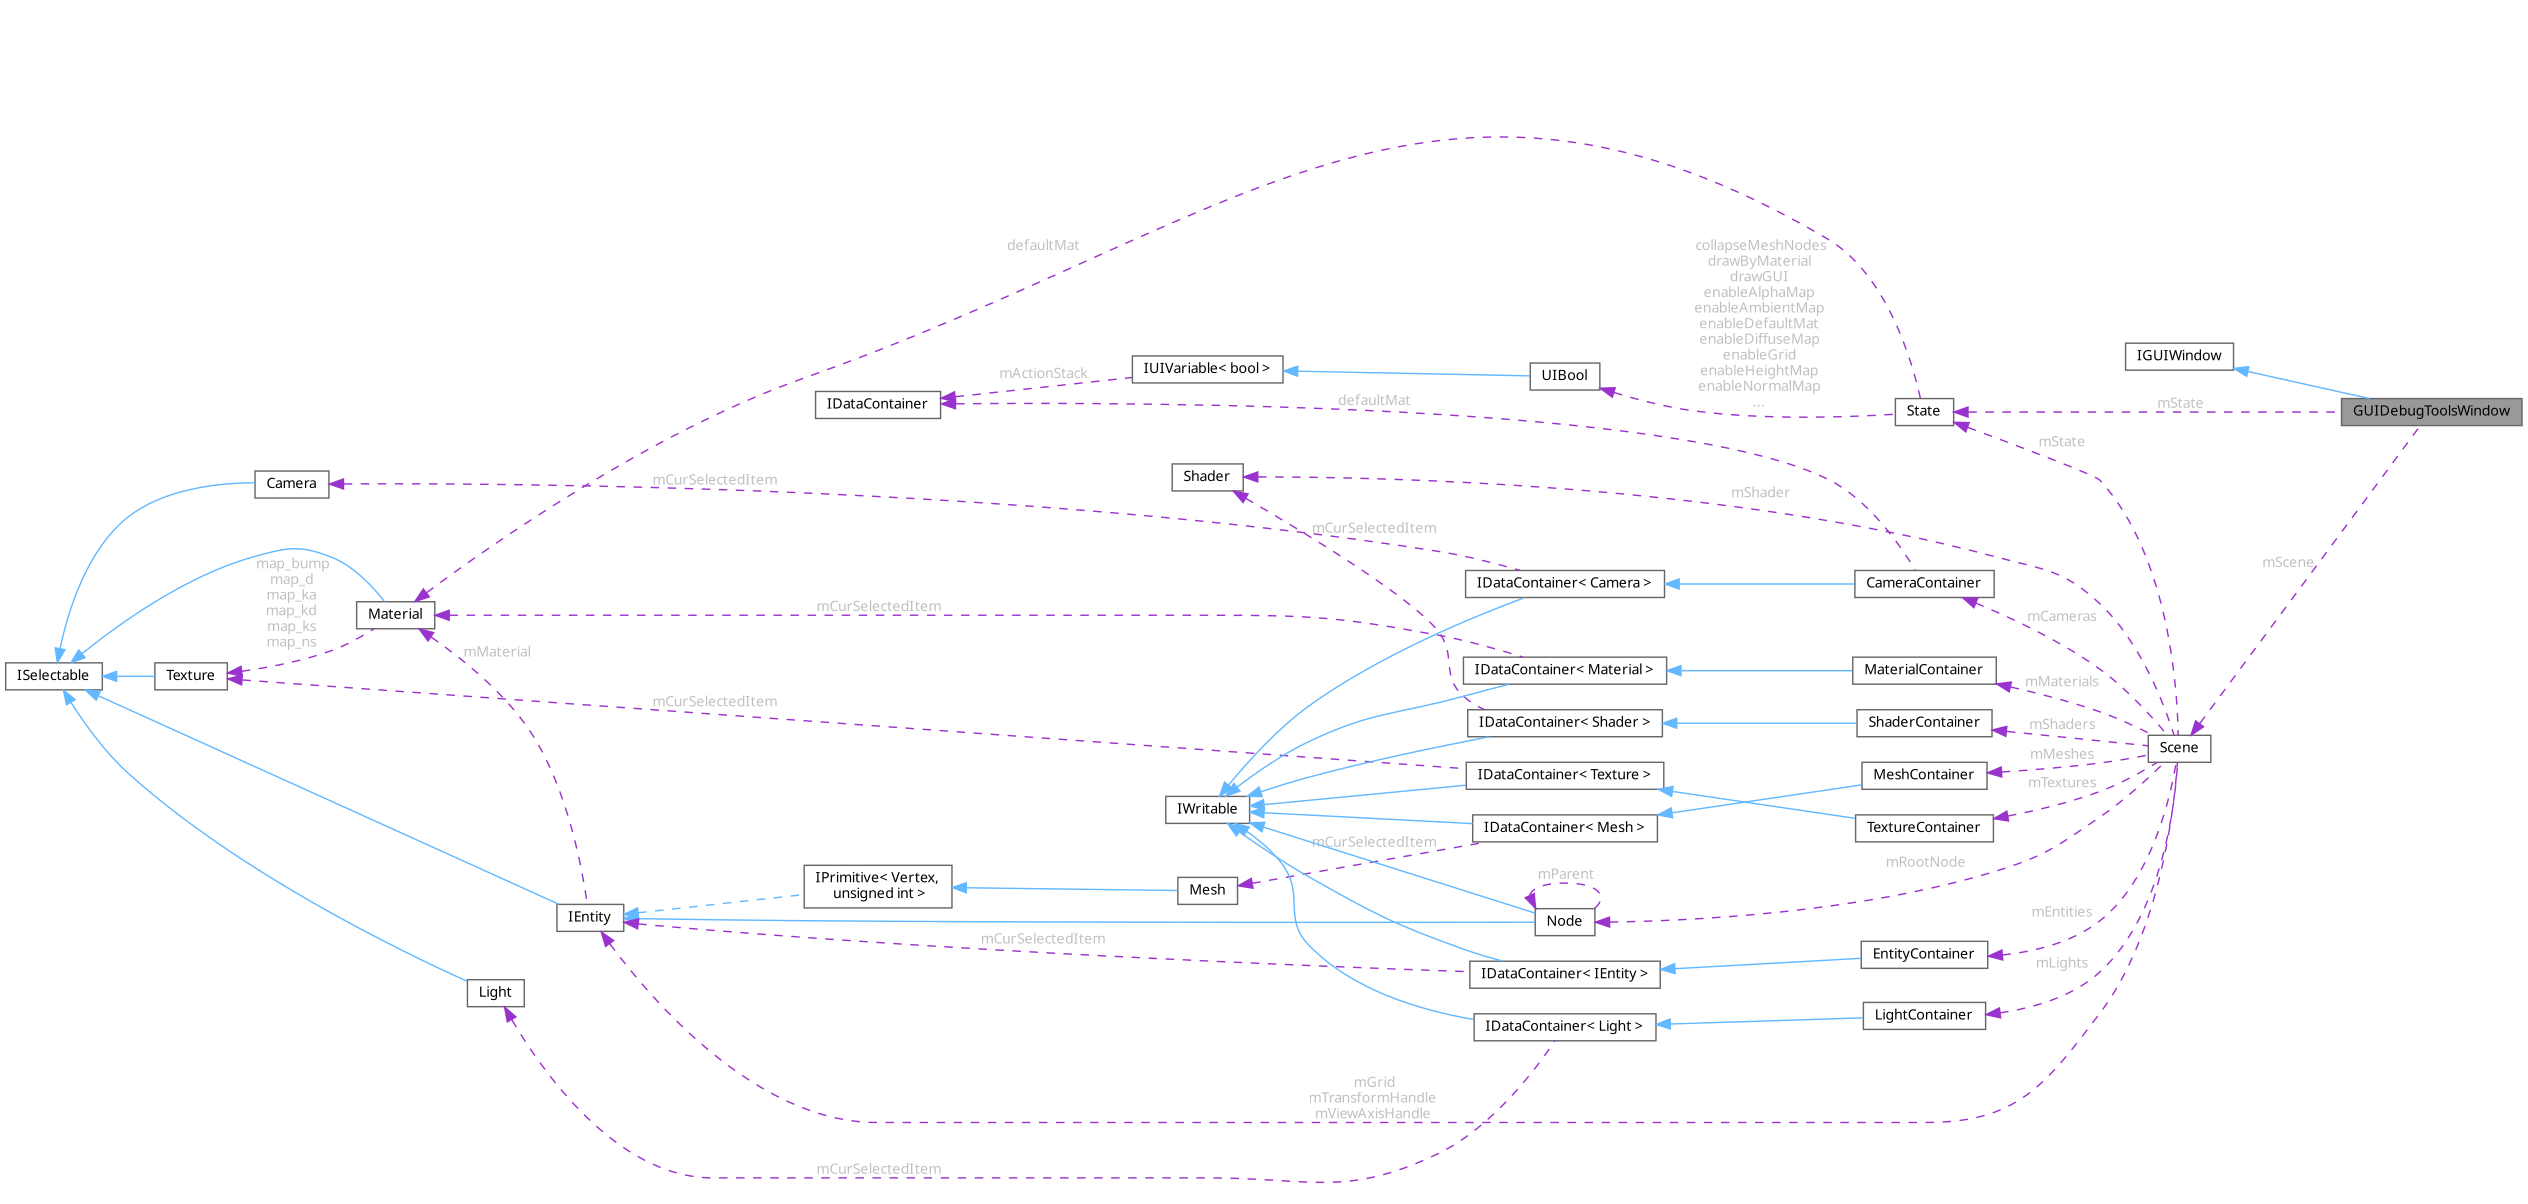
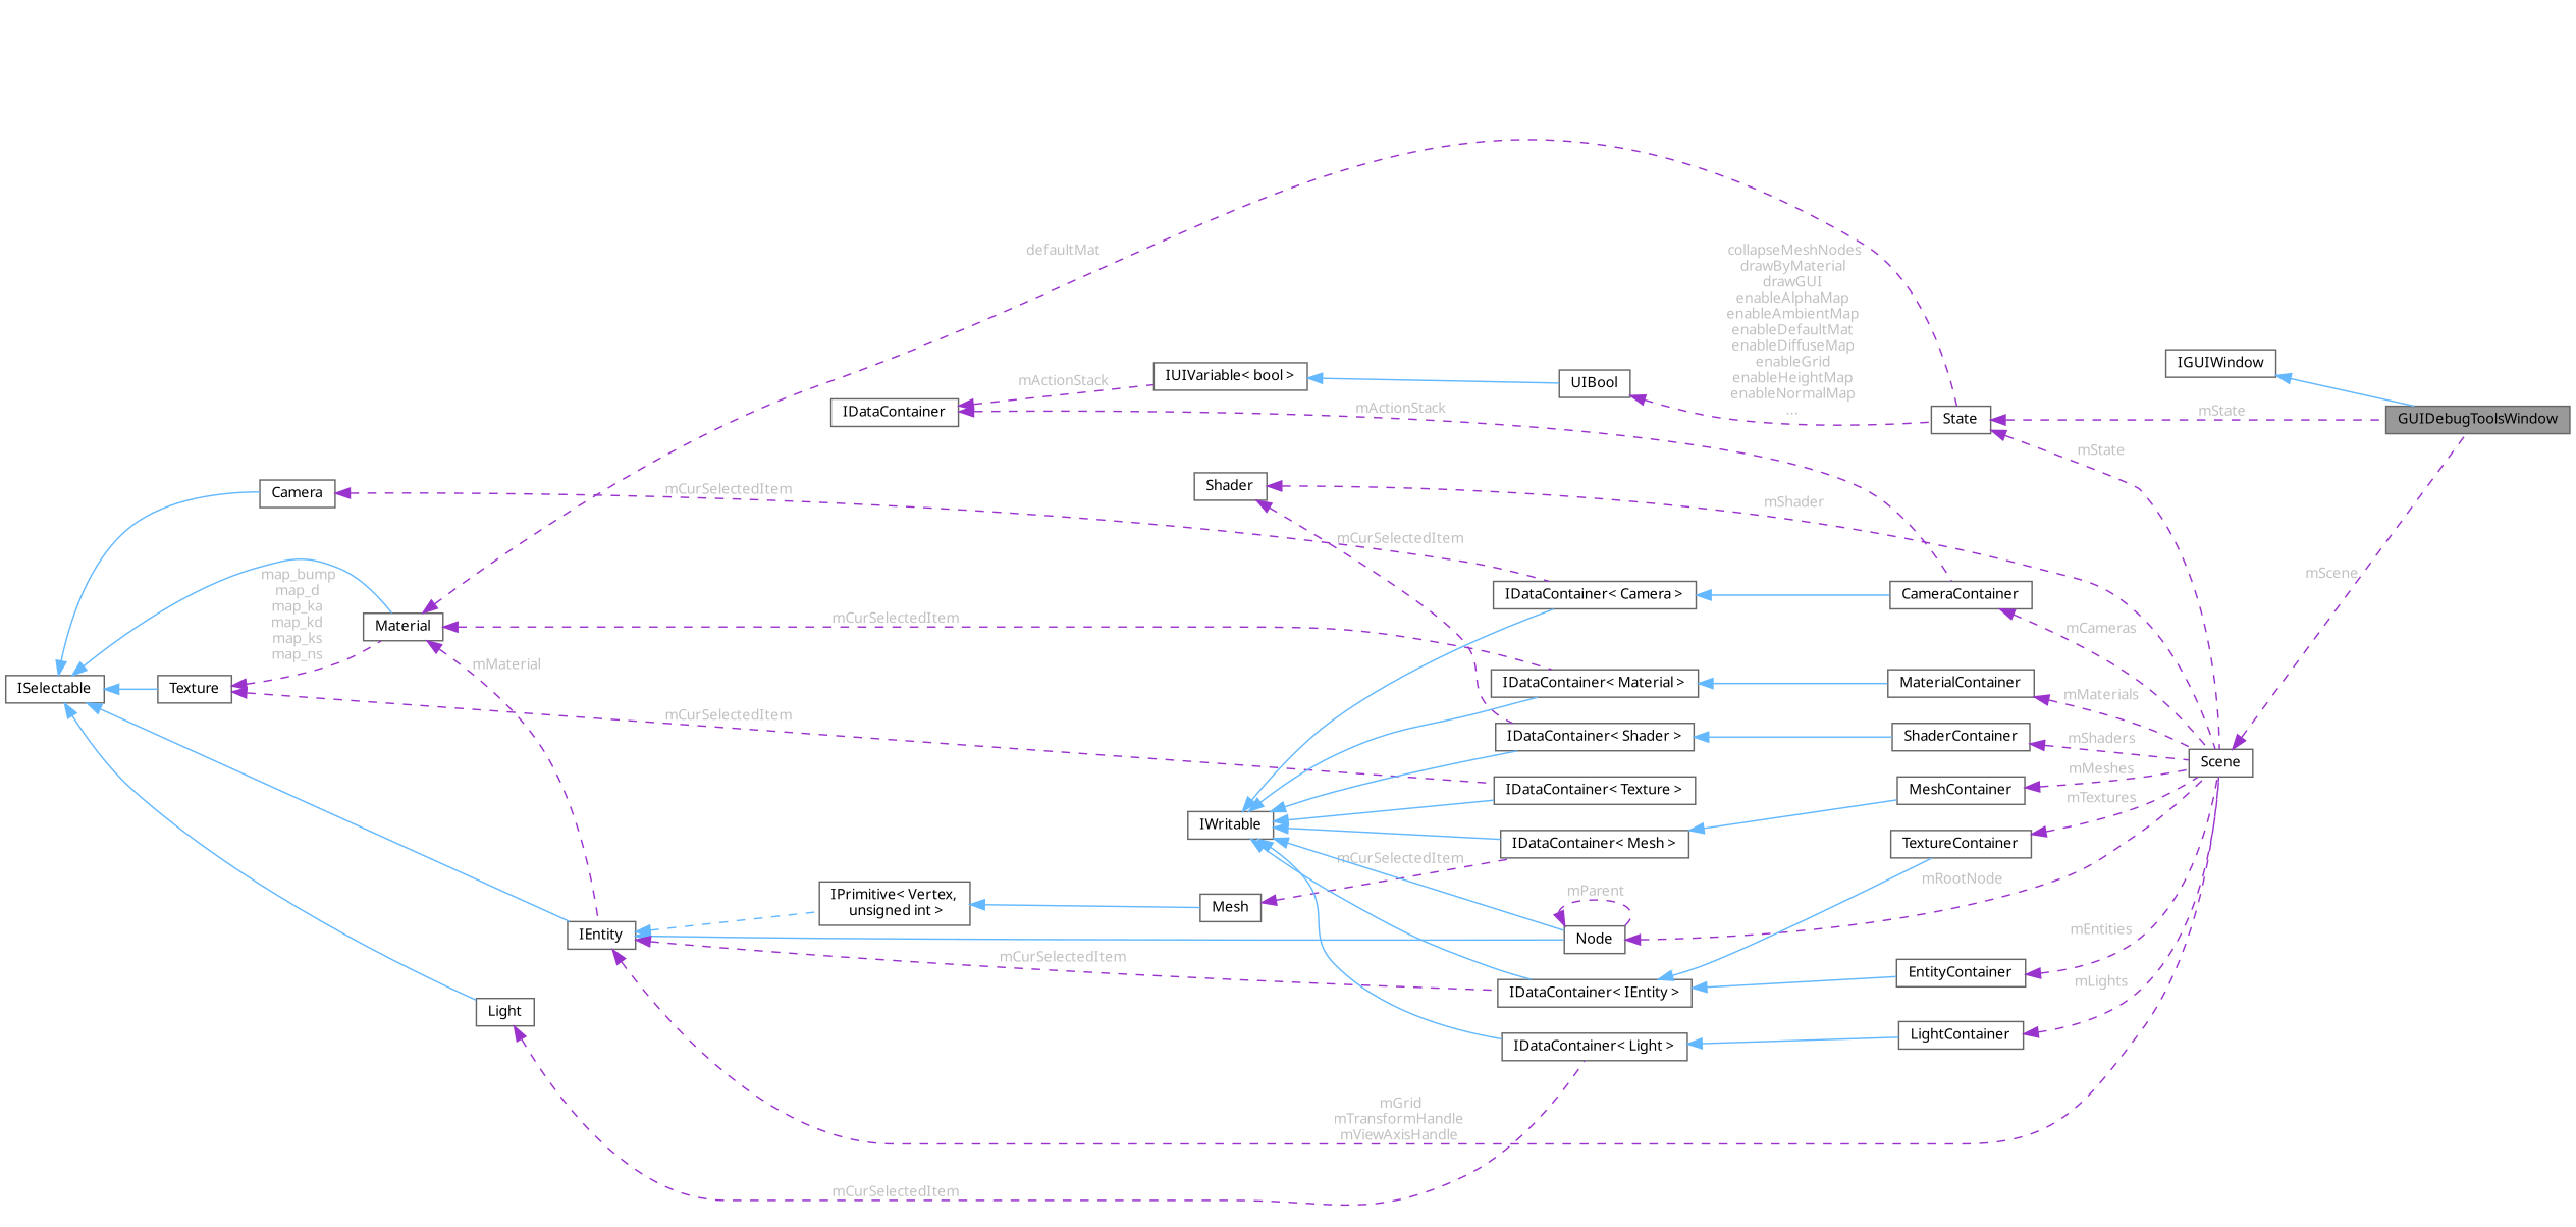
  digraph {
    fontname="Noto Sans"
    rankdir=LR
    node [color=gray40 fillcolor=white fontname="Noto Sans" fontsize=10 shape=box style=filled]
    edge [color=darkorchid3 dir=back fontname="Noto Sans" fontsize=10 labelfontname=Helvetica labelfontsize=10 style=dashed fontcolor=grey]
    n1 [fillcolor=grey60 fontcolor=black height=0.2 label=GUIDebugToolsWindow width=0.4]
    n2 [height=0.2 label=IGUIWindow width=0.4]
    n3 [height=0.2 label=State width=0.4]
    n4 [height=0.2 label=Scene width=0.4]
    n5 [height=0.2 label=UIBool width=0.4]
    n6 [height=0.2 label="IUIVariable\< bool \>" width=0.4]
    n7 [height=0.2 label=IDataContainer width=0.4]
    n8 [height=0.2 label=CameraContainer width=0.4]
    n9 [height=0.2 label=Material width=0.4]
    n10 [height=0.2 label=IEntity width=0.4]
    n11 [height=0.2 label="IDataContainer\< Material \>" width=0.4]
    n12 [height=0.2 label="Node" width=0.4]
    n13 [height=0.2 label="IPrimitive\< Vertex,\l unsigned int \>" width=0.4]
    n14 [height=0.2 label="IDataContainer\< IEntity \>" width=0.4]
    n15 [height=0.2 label=MaterialContainer width=0.4]
    n16 [height=0.2 label=ISelectable width=0.4]
    n17 [height=0.2 label=Texture width=0.4]
    n18 [height=0.2 label=Light width=0.4]
    n19 [height=0.2 label=Camera width=0.4]
    n20 [height=0.2 label="IDataContainer\< Texture \>" width=0.4]
    n21 [height=0.2 label="IDataContainer\< Light \>" width=0.4]
    n22 [height=0.2 label="IDataContainer\< Camera \>" width=0.4]
    n23 [height=0.2 label=TextureContainer width=0.4]
    n24 [height=0.2 label=Mesh width=0.4]
    n25 [height=0.2 label=EntityContainer width=0.4]
    n26 [height=0.2 label=Shader width=0.4]
    n27 [height=0.2 label="IDataContainer\< Shader \>" width=0.4]
    n28 [height=0.2 label=ShaderContainer width=0.4]
    n29 [height=0.2 label=IWritable width=0.4]
    n30 [height=0.2 label="IDataContainer\< Mesh \>" width=0.4]
    n31 [height=0.2 label=LightContainer width=0.4]
    n32 [height=0.2 label=MeshContainer width=0.4]
    n2 -> n1 [color=steelblue1 style=solid fontcolor=""]
    n3 -> n1 [label=" mState"]
    n3 -> n4 [label=" mState"]
    n4 -> n1 [label=" mScene"]
    n5 -> n3 [label=" collapseMeshNodes\ndrawByMaterial\ndrawGUI\nenableAlphaMap\nenableAmbientMap\nenableDefaultMat\nenableDiffuseMap\nenableGrid\nenableHeightMap\nenableNormalMap\n..."]
    n6 -> n5 [color=steelblue1 style=solid fontcolor=""]
    n7 -> n6 [label=" mActionStack"]
-   n7 -> n8 [label=" defaultMat"]
+   n7 -> n8 [label=" mActionStack"]
    n8 -> n4 [label=" mCameras"]
    n9 -> n3 [label=" defaultMat"]
    n9 -> n10 [label=" mMaterial"]
    n9 -> n11 [label=" mCurSelectedItem"]
    n10 -> n4 [label=" mGrid\nmTransformHandle\nmViewAxisHandle"]
    n10 -> n12 [color=steelblue1 style=solid fontcolor=""]
    n10 -> n13 [color=steelblue1 fontcolor=""]
    n10 -> n14 [label=" mCurSelectedItem"]
    n11 -> n15 [color=steelblue1 style=solid fontcolor=""]
    n12 -> n4 [label=" mRootNode"]
    n12 -> n12 [label=" mParent"]
    n13 -> n24 [color=steelblue1 style=solid fontcolor=""]
    n14 -> n25 [color=steelblue1 style=solid fontcolor=""]
    n15 -> n4 [label=" mMaterials"]
    n16 -> n9 [color=steelblue1 style=solid fontcolor=""]
    n16 -> n10 [color=steelblue1 style=solid fontcolor=""]
    n16 -> n17 [color=steelblue1 style=solid fontcolor=""]
    n16 -> n18 [color=steelblue1 style=solid fontcolor=""]
    n16 -> n19 [color=steelblue1 style=solid fontcolor=""]
    n17 -> n9 [label=" map_bump\nmap_d\nmap_ka\nmap_kd\nmap_ks\nmap_ns"]
    n17 -> n20 [label=" mCurSelectedItem"]
    n18 -> n21 [label=" mCurSelectedItem"]
    n19 -> n22 [label=" mCurSelectedItem"]
-   n20 -> n23 [color=steelblue1 style=solid fontcolor=""]
+   n14 -> n23 [color=steelblue1 style=solid fontcolor=""]
    n21 -> n31 [color=steelblue1 style=solid fontcolor=""]
    n22 -> n8 [color=steelblue1 style=solid fontcolor=""]
    n23 -> n4 [label=" mTextures"]
    n24 -> n30 [label=" mCurSelectedItem"]
    n25 -> n4 [label=" mEntities"]
    n26 -> n4 [label=" mShader"]
    n26 -> n27 [label=" mCurSelectedItem"]
    n27 -> n28 [color=steelblue1 style=solid fontcolor=""]
    n28 -> n4 [label=" mShaders"]
    n29 -> n11 [color=steelblue1 style=solid fontcolor=""]
    n29 -> n12 [color=steelblue1 style=solid fontcolor=""]
    n29 -> n14 [color=steelblue1 style=solid fontcolor=""]
    n29 -> n20 [color=steelblue1 style=solid fontcolor=""]
    n29 -> n21 [color=steelblue1 style=solid fontcolor=""]
    n29 -> n22 [color=steelblue1 style=solid fontcolor=""]
    n29 -> n27 [color=steelblue1 style=solid fontcolor=""]
    n29 -> n30 [color=steelblue1 style=solid fontcolor=""]
    n30 -> n32 [color=steelblue1 style=solid fontcolor=""]
    n31 -> n4 [label=" mLights"]
    n32 -> n4 [label=" mMeshes"]
  }
